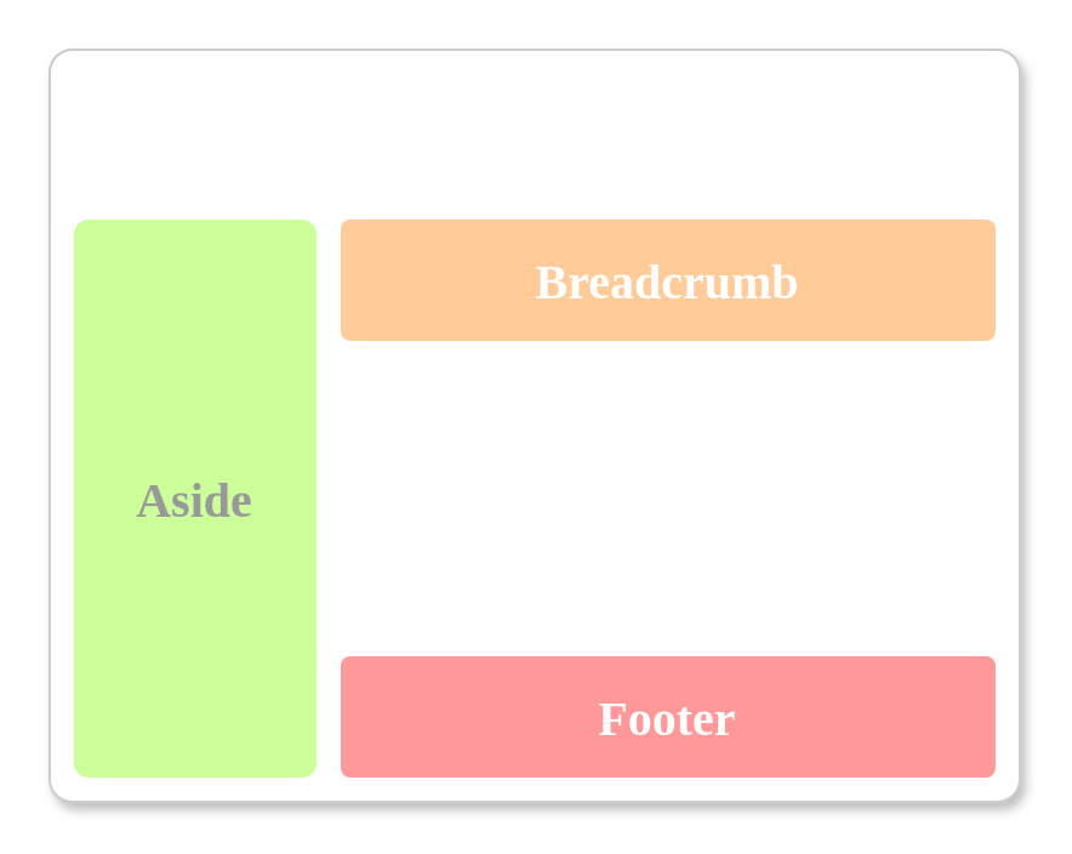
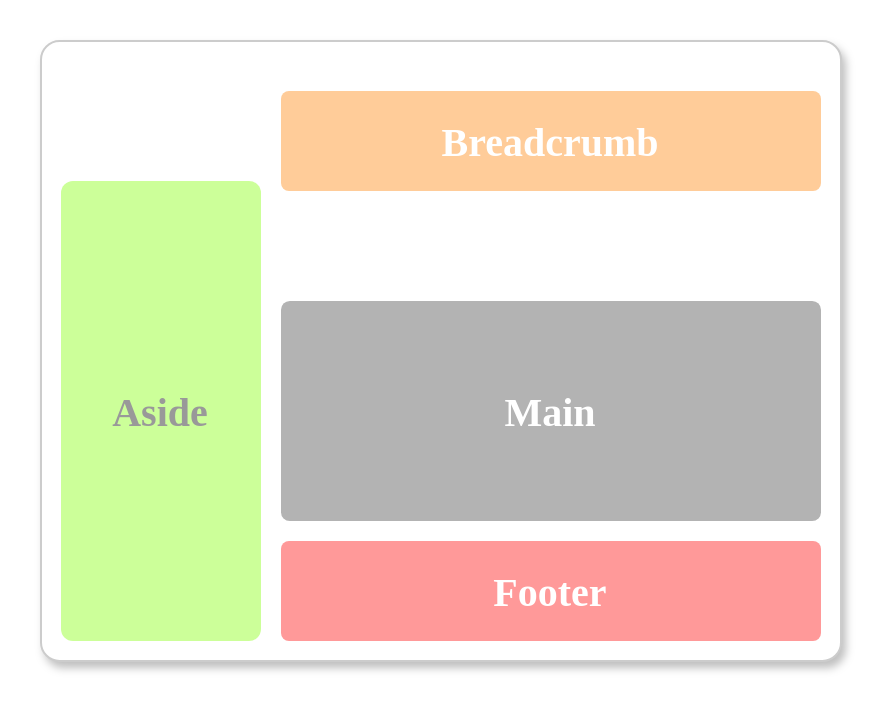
  <mxCell id="0" />
  <mxCell id="1" parent="0" />
  <mxCell id="2" value="" style="rounded=1;whiteSpace=wrap;html=1;glass=0;sketch=0;shadow=1;arcSize=3;fontFamily=Verdana;fontSize=20;fontStyle=1;fontColor=#FFFFFF;strokeColor=#CCCCCC;" parent="1" vertex="1"><mxGeometry x="20" y="20" width="400" height="310" as="geometry" /></mxCell>
  <mxCell id="3" value="Aside" style="rounded=1;whiteSpace=wrap;html=1;shadow=0;glass=0;sketch=0;arcSize=6;fillColor=#CCFF99;strokeColor=none;fontFamily=Verdana;fontSize=20;fontStyle=1;fontColor=#999999;" parent="1" vertex="1"><mxGeometry x="30" y="90" width="100" height="230" as="geometry" /></mxCell>
- <mxCell id="4" value="Breadcrumb" style="rounded=1;whiteSpace=wrap;html=1;shadow=0;glass=0;sketch=0;arcSize=8;fillColor=#FFCC99;strokeColor=none;fontFamily=Verdana;fontSize=20;fontStyle=1;fontColor=#FFFFFF;" parent="1" vertex="1"><mxGeometry x="140" y="90" width="270" height="50" as="geometry" /></mxCell>
+ <mxCell id="4" value="Breadcrumb" style="rounded=1;whiteSpace=wrap;html=1;shadow=0;glass=0;sketch=0;arcSize=8;fillColor=#FFCC99;strokeColor=none;fontFamily=Verdana;fontSize=20;fontStyle=1;fontColor=#FFFFFF;" parent="1" vertex="1"><mxGeometry x="140" y="45" width="270" height="50" as="geometry" /></mxCell>
+ <mxCell id="5" value="Main" style="rounded=1;whiteSpace=wrap;html=1;shadow=0;glass=0;sketch=0;arcSize=4;fillColor=#B3B3B3;strokeColor=none;fontFamily=Verdana;fontSize=20;fontStyle=1;fontColor=#FFFFFF;" parent="1" vertex="1"><mxGeometry x="140" y="150" width="270" height="110" as="geometry" /></mxCell>
  <mxCell id="6" value="Footer" style="rounded=1;whiteSpace=wrap;html=1;shadow=0;glass=0;sketch=0;arcSize=8;fillColor=#FF9999;strokeColor=none;fontFamily=Verdana;fontSize=20;fontStyle=1;fontColor=#FFFFFF;" parent="1" vertex="1"><mxGeometry x="140" y="270" width="270" height="50" as="geometry" /></mxCell>
